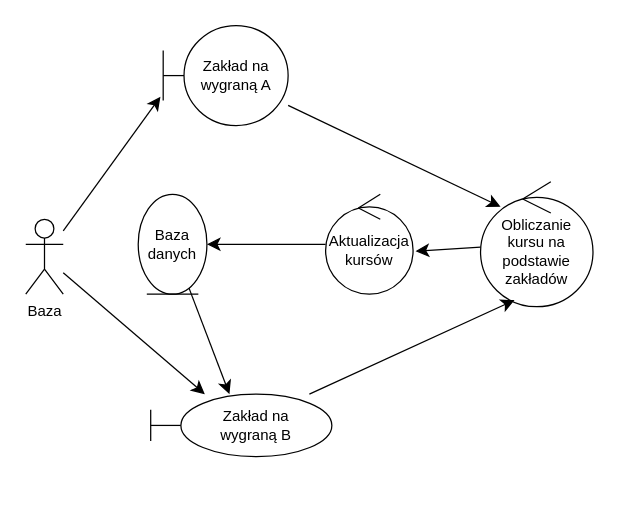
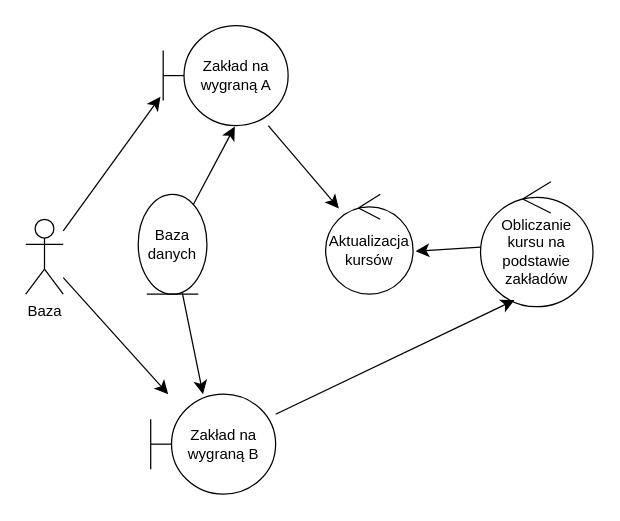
  <mxCell id="0" />
  <mxCell id="1" parent="0" />
  <mxCell id="2" style="edgeStyle=none;curved=1;rounded=0;orthogonalLoop=1;jettySize=auto;html=1;fontSize=12;startSize=8;endSize=8;" edge="1" parent="1" source="3" target="6"><mxGeometry relative="1" as="geometry" /></mxCell>
  <mxCell id="3" value="Baza" style="shape=umlActor;verticalLabelPosition=bottom;verticalAlign=top;html=1;outlineConnect=0;" vertex="1" parent="1"><mxGeometry x="20" y="175" width="30" height="60" as="geometry" /></mxCell>
  <mxCell id="4" value="Zakład na&lt;div&gt;wygraną A&lt;/div&gt;" style="shape=umlBoundary;whiteSpace=wrap;html=1;" vertex="1" parent="1"><mxGeometry x="130" y="20" width="100" height="80" as="geometry" /></mxCell>
  <mxCell id="5" style="edgeStyle=none;curved=1;rounded=0;orthogonalLoop=1;jettySize=auto;html=1;fontSize=12;startSize=8;endSize=8;entryX=-0.022;entryY=0.712;entryDx=0;entryDy=0;entryPerimeter=0;" edge="1" parent="1" source="3" target="4"><mxGeometry relative="1" as="geometry" /></mxCell>
- <mxCell id="6" value="Zakład na&lt;div&gt;wygraną B&lt;/div&gt;" style="shape=umlBoundary;whiteSpace=wrap;html=1;" vertex="1" parent="1"><mxGeometry x="120" y="315" width="145" height="50" as="geometry" /></mxCell>
+ <mxCell id="6" value="Zakład na&lt;div&gt;wygraną B&lt;/div&gt;" style="shape=umlBoundary;whiteSpace=wrap;html=1;" vertex="1" parent="1"><mxGeometry x="120" y="315" width="100" height="80" as="geometry" /></mxCell>
  <mxCell id="7" value="Obliczanie kursu na podstawie zakładów" style="ellipse;shape=umlControl;whiteSpace=wrap;html=1;" vertex="1" parent="1"><mxGeometry x="384" y="145" width="90" height="100" as="geometry" /></mxCell>
  <mxCell id="8" style="edgeStyle=none;curved=1;rounded=0;orthogonalLoop=1;jettySize=auto;html=1;entryX=0.302;entryY=0.947;entryDx=0;entryDy=0;entryPerimeter=0;fontSize=12;startSize=8;endSize=8;" edge="1" parent="1" source="6" target="7"><mxGeometry relative="1" as="geometry" /></mxCell>
- <mxCell id="9" style="edgeStyle=none;curved=1;rounded=0;orthogonalLoop=1;jettySize=auto;html=1;entryX=0.178;entryY=0.2;entryDx=0;entryDy=0;entryPerimeter=0;fontSize=12;startSize=8;endSize=8;" edge="1" parent="1" source="4" target="7"><mxGeometry relative="1" as="geometry" /></mxCell>
+ <mxCell id="9" style="edgeStyle=none;curved=1;rounded=0;orthogonalLoop=1;jettySize=auto;html=1;fontSize=12;startSize=8;endSize=8;" edge="1" parent="1" source="4" target="14"><mxGeometry relative="1" as="geometry" /></mxCell>
  <mxCell id="10" style="edgeStyle=none;curved=1;rounded=0;orthogonalLoop=1;jettySize=auto;html=1;fontSize=12;startSize=8;endSize=8;" edge="1" parent="1" source="11" target="6"><mxGeometry relative="1" as="geometry" /></mxCell>
  <mxCell id="11" value="Baza danych" style="ellipse;shape=umlEntity;whiteSpace=wrap;html=1;" vertex="1" parent="1"><mxGeometry x="110" y="155" width="55" height="80" as="geometry" /></mxCell>
- <mxCell id="13" style="edgeStyle=none;curved=1;rounded=0;orthogonalLoop=1;jettySize=auto;html=1;entryX=1;entryY=0.5;entryDx=0;entryDy=0;fontSize=12;startSize=8;endSize=8;" edge="1" parent="1" source="14" target="11"><mxGeometry relative="1" as="geometry" /></mxCell>
+ <mxCell id="12" style="edgeStyle=none;curved=1;rounded=0;orthogonalLoop=1;jettySize=auto;html=1;entryX=0.573;entryY=1.009;entryDx=0;entryDy=0;entryPerimeter=0;fontSize=12;startSize=8;endSize=8;" edge="1" parent="1" source="11" target="4"><mxGeometry relative="1" as="geometry" /></mxCell>
  <mxCell id="14" value="Aktualizacja&lt;div&gt;kursów&lt;/div&gt;" style="ellipse;shape=umlControl;whiteSpace=wrap;html=1;" vertex="1" parent="1"><mxGeometry x="260" y="155" width="70" height="80" as="geometry" /></mxCell>
  <mxCell id="15" style="edgeStyle=none;curved=1;rounded=0;orthogonalLoop=1;jettySize=auto;html=1;entryX=1.029;entryY=0.569;entryDx=0;entryDy=0;entryPerimeter=0;fontSize=12;startSize=8;endSize=8;" edge="1" parent="1" source="7" target="14"><mxGeometry relative="1" as="geometry" /></mxCell>
